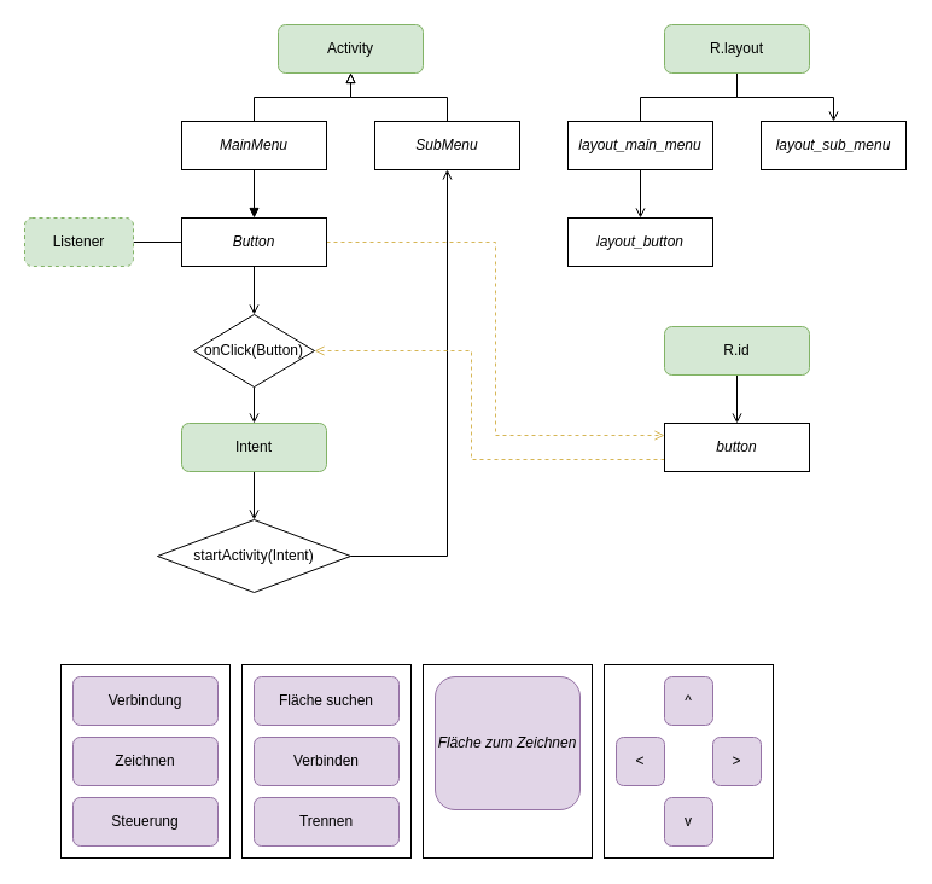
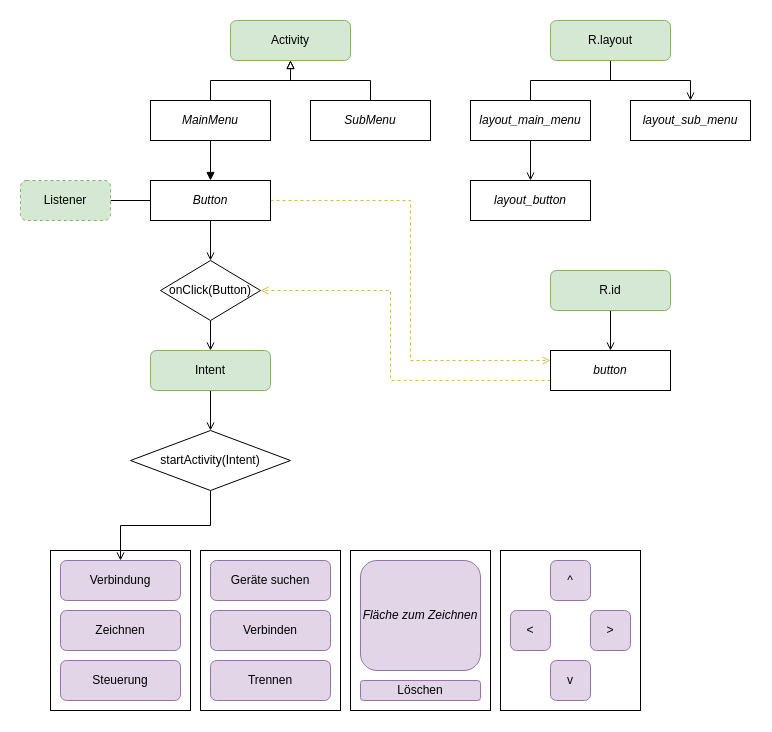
  <mxCell id="0" />
  <mxCell id="1" parent="0" />
  <mxCell id="2" value="Activity" style="rounded=1;whiteSpace=wrap;html=1;fontSize=12;glass=0;strokeWidth=1;shadow=0;fillColor=#d5e8d4;strokeColor=#82b366;" parent="1" vertex="1"><mxGeometry x="230" y="20" width="120" height="40" as="geometry" /></mxCell>
  <mxCell id="3" style="edgeStyle=orthogonalEdgeStyle;rounded=0;orthogonalLoop=1;jettySize=auto;html=1;exitX=0.5;exitY=0;exitDx=0;exitDy=0;entryX=0.5;entryY=1;entryDx=0;entryDy=0;endArrow=block;endFill=0;" edge="1" parent="1" source="5" target="2"><mxGeometry relative="1" as="geometry" /></mxCell>
  <mxCell id="4" style="edgeStyle=orthogonalEdgeStyle;rounded=0;orthogonalLoop=1;jettySize=auto;html=1;exitX=0.5;exitY=1;exitDx=0;exitDy=0;entryX=0.5;entryY=0;entryDx=0;entryDy=0;endArrow=block;endFill=1;" edge="1" parent="1" source="5" target="22"><mxGeometry relative="1" as="geometry" /></mxCell>
  <mxCell id="5" value="&lt;i&gt;MainMenu&lt;/i&gt;" style="rounded=0;whiteSpace=wrap;html=1;" vertex="1" parent="1"><mxGeometry x="150" y="100" width="120" height="40" as="geometry" /></mxCell>
  <mxCell id="6" style="edgeStyle=orthogonalEdgeStyle;rounded=0;orthogonalLoop=1;jettySize=auto;html=1;exitX=0.5;exitY=0;exitDx=0;exitDy=0;entryX=0.5;entryY=1;entryDx=0;entryDy=0;endArrow=block;endFill=0;" edge="1" parent="1" source="7" target="2"><mxGeometry relative="1" as="geometry" /></mxCell>
  <mxCell id="7" value="&lt;i&gt;SubMenu&lt;/i&gt;" style="rounded=0;whiteSpace=wrap;html=1;" vertex="1" parent="1"><mxGeometry x="310" y="100" width="120" height="40" as="geometry" /></mxCell>
  <mxCell id="8" style="edgeStyle=orthogonalEdgeStyle;rounded=0;orthogonalLoop=1;jettySize=auto;html=1;exitX=0.5;exitY=1;exitDx=0;exitDy=0;entryX=0.5;entryY=0;entryDx=0;entryDy=0;endArrow=none;endFill=0;" edge="1" parent="1" source="10" target="12"><mxGeometry relative="1" as="geometry" /></mxCell>
  <mxCell id="9" style="edgeStyle=orthogonalEdgeStyle;rounded=0;orthogonalLoop=1;jettySize=auto;html=1;exitX=0.5;exitY=1;exitDx=0;exitDy=0;entryX=0.5;entryY=0;entryDx=0;entryDy=0;endArrow=open;endFill=0;" edge="1" parent="1" source="10" target="13"><mxGeometry relative="1" as="geometry" /></mxCell>
  <mxCell id="10" value="R.layout" style="rounded=1;whiteSpace=wrap;html=1;fontSize=12;glass=0;strokeWidth=1;shadow=0;fillColor=#d5e8d4;strokeColor=#82b366;" vertex="1" parent="1"><mxGeometry x="550" y="20" width="120" height="40" as="geometry" /></mxCell>
  <mxCell id="11" style="edgeStyle=orthogonalEdgeStyle;rounded=0;orthogonalLoop=1;jettySize=auto;html=1;exitX=0.5;exitY=1;exitDx=0;exitDy=0;entryX=0.5;entryY=0;entryDx=0;entryDy=0;endArrow=open;endFill=0;" edge="1" parent="1" source="12" target="14"><mxGeometry relative="1" as="geometry" /></mxCell>
  <mxCell id="12" value="&lt;i&gt;layout_main_menu&lt;/i&gt;" style="rounded=0;whiteSpace=wrap;html=1;" vertex="1" parent="1"><mxGeometry x="470" y="100" width="120" height="40" as="geometry" /></mxCell>
  <mxCell id="13" value="&lt;i&gt;layout_sub_menu&lt;/i&gt;" style="rounded=0;whiteSpace=wrap;html=1;" vertex="1" parent="1"><mxGeometry x="630" y="100" width="120" height="40" as="geometry" /></mxCell>
  <mxCell id="14" value="&lt;i&gt;layout_button&lt;/i&gt;" style="rounded=0;whiteSpace=wrap;html=1;" vertex="1" parent="1"><mxGeometry x="470" y="180" width="120" height="40" as="geometry" /></mxCell>
  <mxCell id="15" style="edgeStyle=orthogonalEdgeStyle;rounded=0;orthogonalLoop=1;jettySize=auto;html=1;exitX=0.5;exitY=1;exitDx=0;exitDy=0;entryX=0.5;entryY=0;entryDx=0;entryDy=0;endArrow=open;endFill=0;" edge="1" parent="1" source="16" target="25"><mxGeometry relative="1" as="geometry" /></mxCell>
  <mxCell id="16" value="Intent" style="rounded=1;whiteSpace=wrap;html=1;fontSize=12;glass=0;strokeWidth=1;shadow=0;fillColor=#d5e8d4;strokeColor=#82b366;" vertex="1" parent="1"><mxGeometry x="150" y="350" width="120" height="40" as="geometry" /></mxCell>
  <mxCell id="17" style="edgeStyle=orthogonalEdgeStyle;rounded=0;orthogonalLoop=1;jettySize=auto;html=1;exitX=0.5;exitY=1;exitDx=0;exitDy=0;entryX=0.5;entryY=0;entryDx=0;entryDy=0;endArrow=open;endFill=0;" edge="1" parent="1" source="18" target="16"><mxGeometry relative="1" as="geometry" /></mxCell>
  <mxCell id="18" value="onClick(Button)" style="rhombus;whiteSpace=wrap;html=1;" vertex="1" parent="1"><mxGeometry x="160" y="260" width="100" height="60" as="geometry" /></mxCell>
  <mxCell id="19" style="edgeStyle=orthogonalEdgeStyle;rounded=0;orthogonalLoop=1;jettySize=auto;html=1;exitX=0;exitY=0.5;exitDx=0;exitDy=0;entryX=1;entryY=0.5;entryDx=0;entryDy=0;endArrow=none;endFill=0;" edge="1" parent="1" source="22" target="23"><mxGeometry relative="1" as="geometry" /></mxCell>
  <mxCell id="20" style="edgeStyle=orthogonalEdgeStyle;rounded=0;orthogonalLoop=1;jettySize=auto;html=1;exitX=0.5;exitY=1;exitDx=0;exitDy=0;entryX=0.5;entryY=0;entryDx=0;entryDy=0;endArrow=open;endFill=0;" edge="1" parent="1" source="22" target="18"><mxGeometry relative="1" as="geometry" /></mxCell>
  <mxCell id="21" style="edgeStyle=orthogonalEdgeStyle;rounded=0;orthogonalLoop=1;jettySize=auto;html=1;exitX=1;exitY=0.5;exitDx=0;exitDy=0;entryX=0;entryY=0.25;entryDx=0;entryDy=0;endArrow=open;endFill=0;dashed=1;fillColor=#fff2cc;strokeColor=#d6b656;" edge="1" parent="1" source="22" target="29"><mxGeometry relative="1" as="geometry" /></mxCell>
  <mxCell id="22" value="&lt;i&gt;Button&lt;/i&gt;" style="rounded=0;whiteSpace=wrap;html=1;" vertex="1" parent="1"><mxGeometry x="150" y="180" width="120" height="40" as="geometry" /></mxCell>
  <mxCell id="23" value="Listener" style="rounded=1;whiteSpace=wrap;html=1;fontSize=12;glass=0;strokeWidth=1;shadow=0;fillColor=#d5e8d4;strokeColor=#82b366;dashed=1;" vertex="1" parent="1"><mxGeometry x="20" y="180" width="90" height="40" as="geometry" /></mxCell>
- <mxCell id="24" style="edgeStyle=orthogonalEdgeStyle;rounded=0;orthogonalLoop=1;jettySize=auto;html=1;entryX=0.5;entryY=1;entryDx=0;entryDy=0;endArrow=open;endFill=0;" edge="1" parent="1" source="25" target="7"><mxGeometry relative="1" as="geometry" /></mxCell>
+ <mxCell id="24" style="edgeStyle=orthogonalEdgeStyle;rounded=0;orthogonalLoop=1;jettySize=auto;html=1;endArrow=open;endFill=0;" edge="1" parent="1" source="25" target="30"><mxGeometry relative="1" as="geometry" /></mxCell>
  <mxCell id="25" value="startActivity(Intent)" style="rhombus;whiteSpace=wrap;html=1;" vertex="1" parent="1"><mxGeometry x="130" y="430" width="160" height="60" as="geometry" /></mxCell>
  <mxCell id="26" style="edgeStyle=orthogonalEdgeStyle;rounded=0;orthogonalLoop=1;jettySize=auto;html=1;exitX=0.5;exitY=1;exitDx=0;exitDy=0;entryX=0.5;entryY=0;entryDx=0;entryDy=0;endArrow=open;endFill=0;" edge="1" parent="1" source="27" target="29"><mxGeometry relative="1" as="geometry" /></mxCell>
  <mxCell id="27" value="R.id" style="rounded=1;whiteSpace=wrap;html=1;fontSize=12;glass=0;strokeWidth=1;shadow=0;fillColor=#d5e8d4;strokeColor=#82b366;" vertex="1" parent="1"><mxGeometry x="550" y="270" width="120" height="40" as="geometry" /></mxCell>
  <mxCell id="28" style="edgeStyle=orthogonalEdgeStyle;rounded=0;orthogonalLoop=1;jettySize=auto;html=1;exitX=0;exitY=0.75;exitDx=0;exitDy=0;entryX=1;entryY=0.5;entryDx=0;entryDy=0;endArrow=open;endFill=0;dashed=1;fillColor=#fff2cc;strokeColor=#d6b656;" edge="1" parent="1" source="29" target="18"><mxGeometry relative="1" as="geometry"><Array as="points"><mxPoint x="390" y="380" /><mxPoint x="390" y="290" /></Array></mxGeometry></mxCell>
  <mxCell id="29" value="&lt;i&gt;button&lt;/i&gt;" style="rounded=0;whiteSpace=wrap;html=1;" vertex="1" parent="1"><mxGeometry x="550" y="350" width="120" height="40" as="geometry" /></mxCell>
  <mxCell id="30" value="Verbindung" style="rounded=1;whiteSpace=wrap;html=1;fontSize=12;glass=0;strokeWidth=1;shadow=0;fillColor=#e1d5e7;strokeColor=#9673a6;" vertex="1" parent="1"><mxGeometry x="60" y="560" width="120" height="40" as="geometry" /></mxCell>
  <mxCell id="31" value="Zeichnen" style="rounded=1;whiteSpace=wrap;html=1;fontSize=12;glass=0;strokeWidth=1;shadow=0;fillColor=#e1d5e7;strokeColor=#9673a6;" vertex="1" parent="1"><mxGeometry x="60" y="610" width="120" height="40" as="geometry" /></mxCell>
  <mxCell id="32" value="Steuerung" style="rounded=1;whiteSpace=wrap;html=1;fontSize=12;glass=0;strokeWidth=1;shadow=0;fillColor=#e1d5e7;strokeColor=#9673a6;" vertex="1" parent="1"><mxGeometry x="60" y="660" width="120" height="40" as="geometry" /></mxCell>
- <mxCell id="33" value="Fläche suchen" style="rounded=1;whiteSpace=wrap;html=1;fontSize=12;glass=0;strokeWidth=1;shadow=0;fillColor=#e1d5e7;strokeColor=#9673a6;" vertex="1" parent="1"><mxGeometry x="210" y="560" width="120" height="40" as="geometry" /></mxCell>
+ <mxCell id="33" value="Geräte suchen" style="rounded=1;whiteSpace=wrap;html=1;fontSize=12;glass=0;strokeWidth=1;shadow=0;fillColor=#e1d5e7;strokeColor=#9673a6;" vertex="1" parent="1"><mxGeometry x="210" y="560" width="120" height="40" as="geometry" /></mxCell>
  <mxCell id="34" value="Trennen" style="rounded=1;whiteSpace=wrap;html=1;fontSize=12;glass=0;strokeWidth=1;shadow=0;fillColor=#e1d5e7;strokeColor=#9673a6;" vertex="1" parent="1"><mxGeometry x="210" y="660" width="120" height="40" as="geometry" /></mxCell>
  <mxCell id="35" value="Verbinden" style="rounded=1;whiteSpace=wrap;html=1;fontSize=12;glass=0;strokeWidth=1;shadow=0;fillColor=#e1d5e7;strokeColor=#9673a6;" vertex="1" parent="1"><mxGeometry x="210" y="610" width="120" height="40" as="geometry" /></mxCell>
  <mxCell id="36" value="&lt;i&gt;Fläche zum Zeichnen&lt;/i&gt;" style="rounded=1;whiteSpace=wrap;html=1;fontSize=12;glass=0;strokeWidth=1;shadow=0;fillColor=#e1d5e7;strokeColor=#9673a6;" vertex="1" parent="1"><mxGeometry x="360" y="560" width="120" height="110" as="geometry" /></mxCell>
+ <mxCell id="37" value="Löschen" style="rounded=1;whiteSpace=wrap;html=1;fontSize=12;glass=0;strokeWidth=1;shadow=0;fillColor=#e1d5e7;strokeColor=#9673a6;" vertex="1" parent="1"><mxGeometry x="360" y="680" width="120" height="20" as="geometry" /></mxCell>
  <mxCell id="38" value="^" style="rounded=1;whiteSpace=wrap;html=1;fontSize=12;glass=0;strokeWidth=1;shadow=0;fillColor=#e1d5e7;strokeColor=#9673a6;" vertex="1" parent="1"><mxGeometry x="550" y="560" width="40" height="40" as="geometry" /></mxCell>
  <mxCell id="39" value="&amp;lt;" style="rounded=1;whiteSpace=wrap;html=1;fontSize=12;glass=0;strokeWidth=1;shadow=0;fillColor=#e1d5e7;strokeColor=#9673a6;" vertex="1" parent="1"><mxGeometry x="510" y="610" width="40" height="40" as="geometry" /></mxCell>
  <mxCell id="40" value="&amp;gt;" style="rounded=1;whiteSpace=wrap;html=1;fontSize=12;glass=0;strokeWidth=1;shadow=0;fillColor=#e1d5e7;strokeColor=#9673a6;" vertex="1" parent="1"><mxGeometry x="590" y="610" width="40" height="40" as="geometry" /></mxCell>
  <mxCell id="41" value="v" style="rounded=1;whiteSpace=wrap;html=1;fontSize=12;glass=0;strokeWidth=1;shadow=0;fillColor=#e1d5e7;strokeColor=#9673a6;" vertex="1" parent="1"><mxGeometry x="550" y="660" width="40" height="40" as="geometry" /></mxCell>
  <mxCell id="42" value="" style="rounded=0;whiteSpace=wrap;html=1;glass=0;comic=0;gradientColor=#ffffff;fillColor=none;" vertex="1" parent="1"><mxGeometry x="350" y="550" width="140" height="160" as="geometry" /></mxCell>
  <mxCell id="43" value="" style="rounded=0;whiteSpace=wrap;html=1;glass=0;comic=0;gradientColor=#ffffff;fillColor=none;" vertex="1" parent="1"><mxGeometry x="50" y="550" width="140" height="160" as="geometry" /></mxCell>
  <mxCell id="44" value="" style="rounded=0;whiteSpace=wrap;html=1;glass=0;comic=0;gradientColor=#ffffff;fillColor=none;" vertex="1" parent="1"><mxGeometry x="200" y="550" width="140" height="160" as="geometry" /></mxCell>
  <mxCell id="45" value="" style="rounded=0;whiteSpace=wrap;html=1;glass=0;comic=0;gradientColor=#ffffff;fillColor=none;" vertex="1" parent="1"><mxGeometry x="500" y="550" width="140" height="160" as="geometry" /></mxCell>
